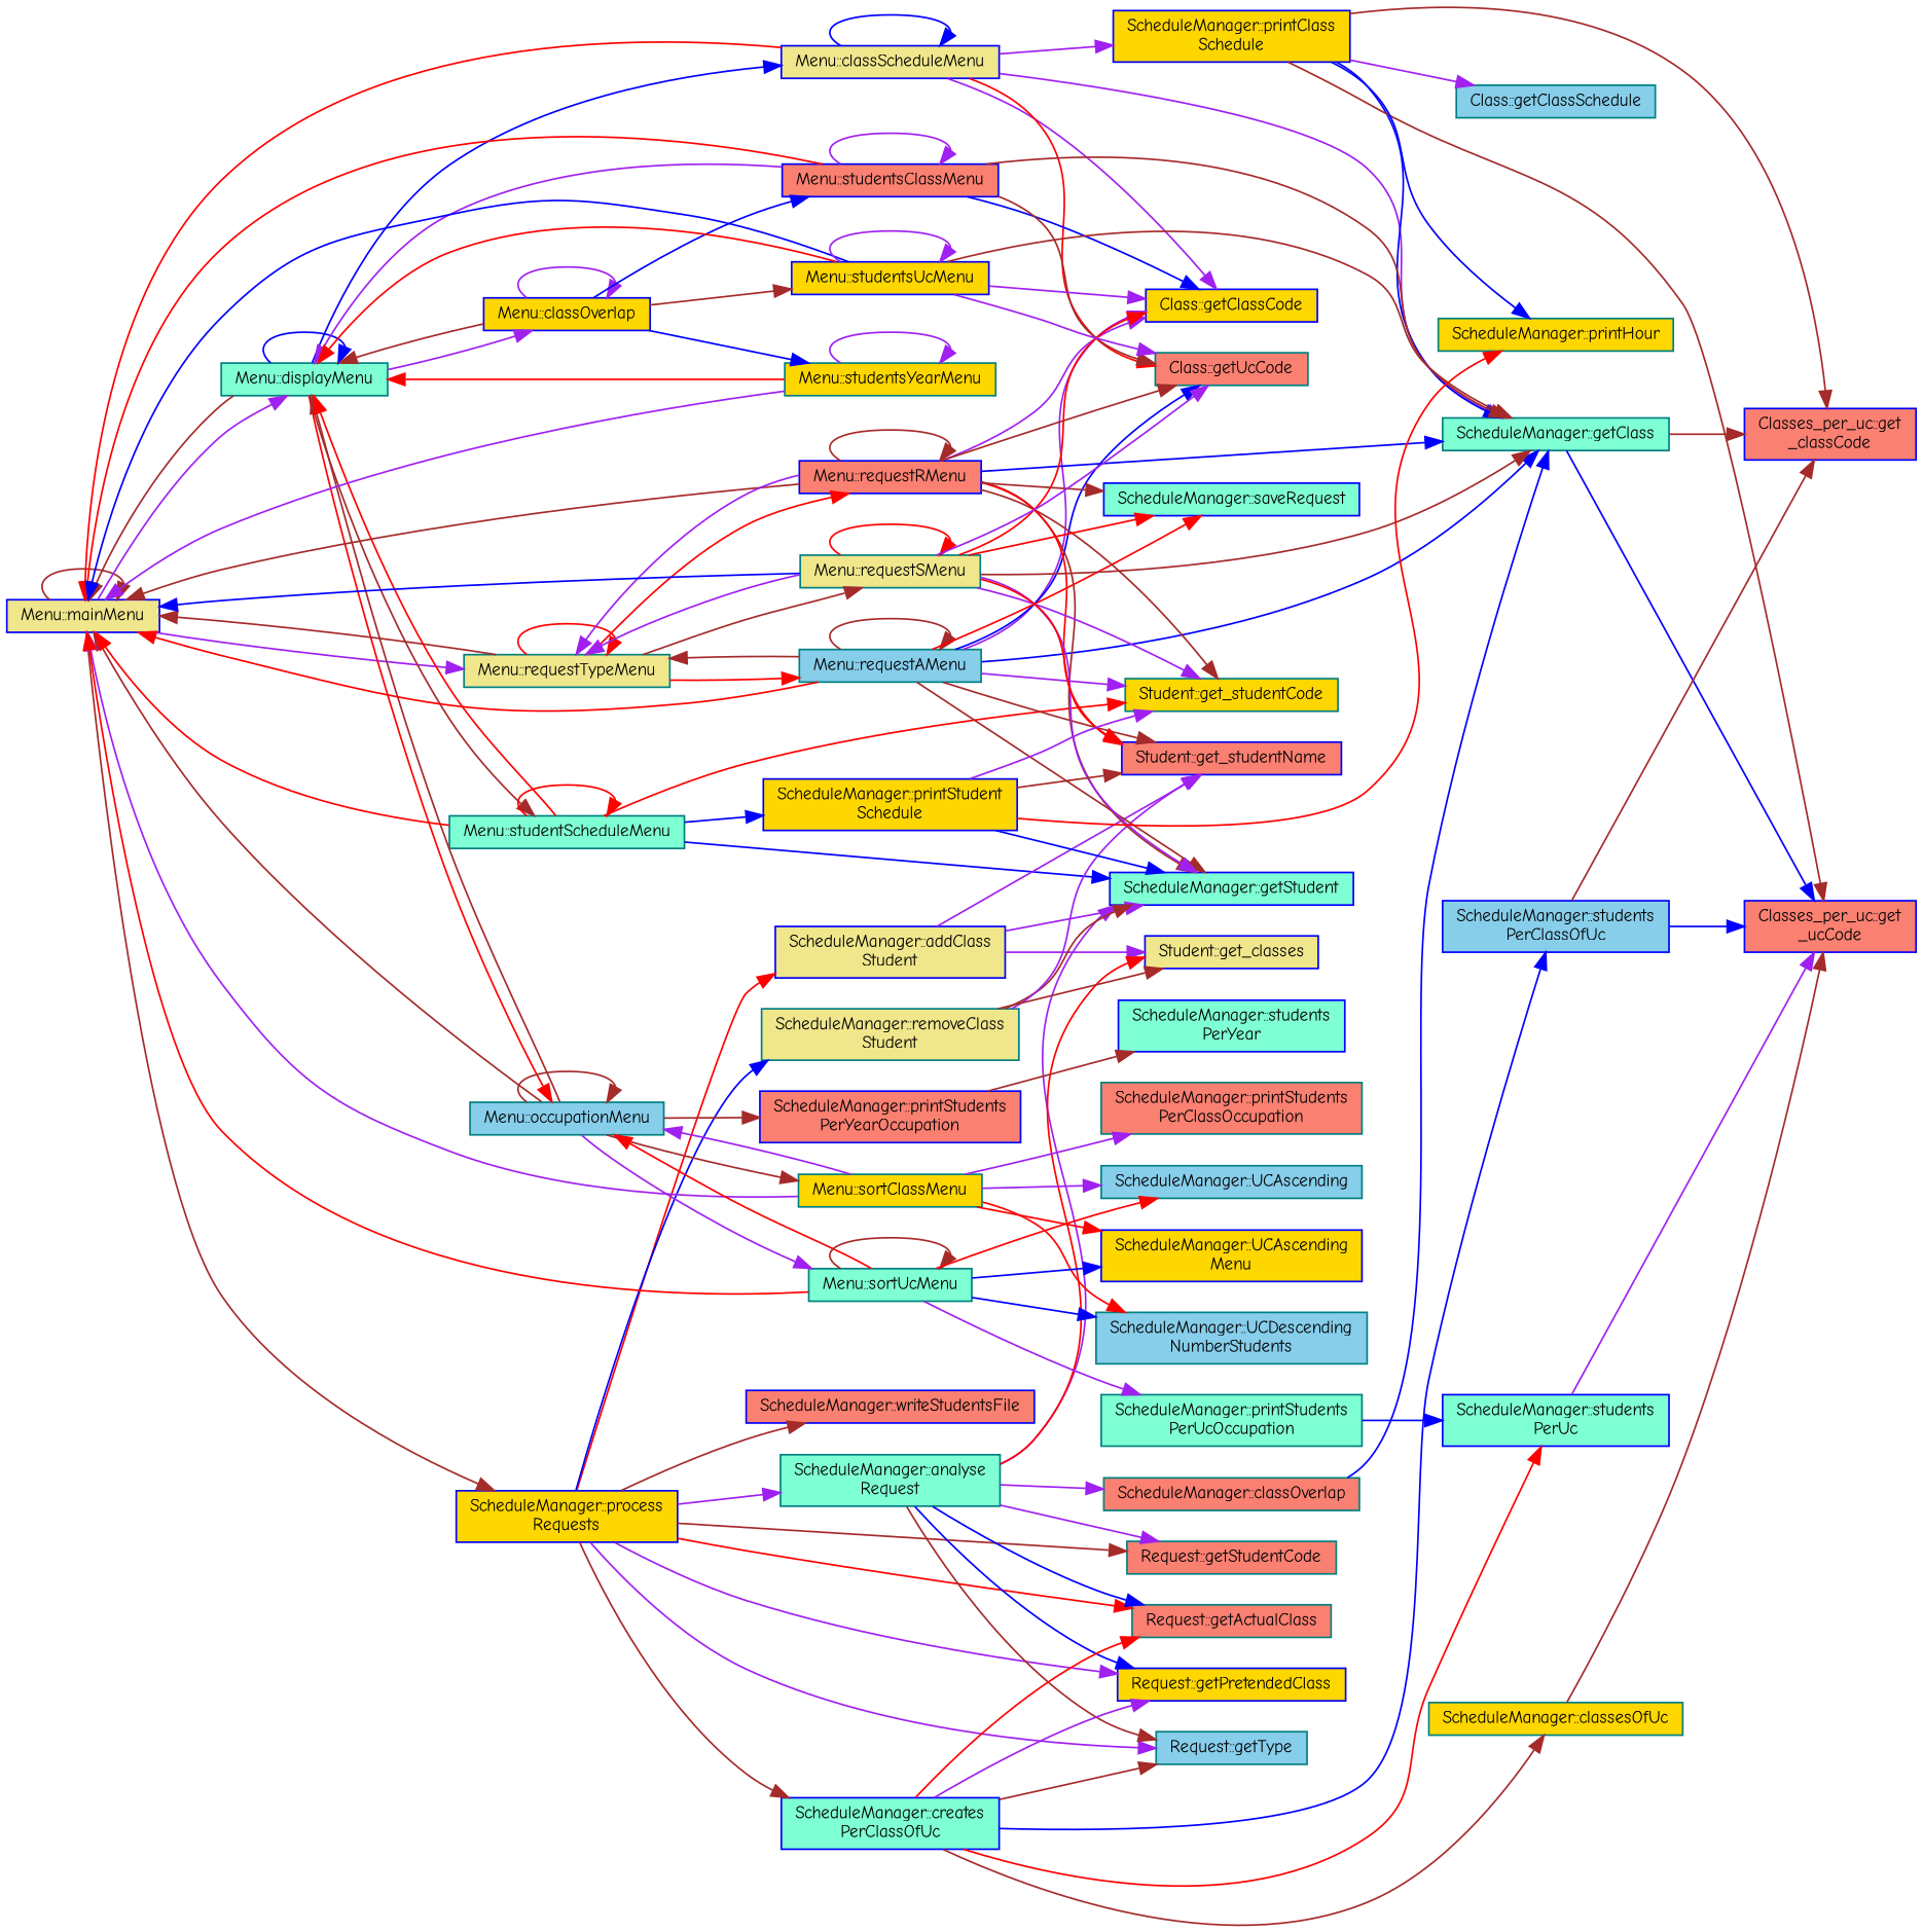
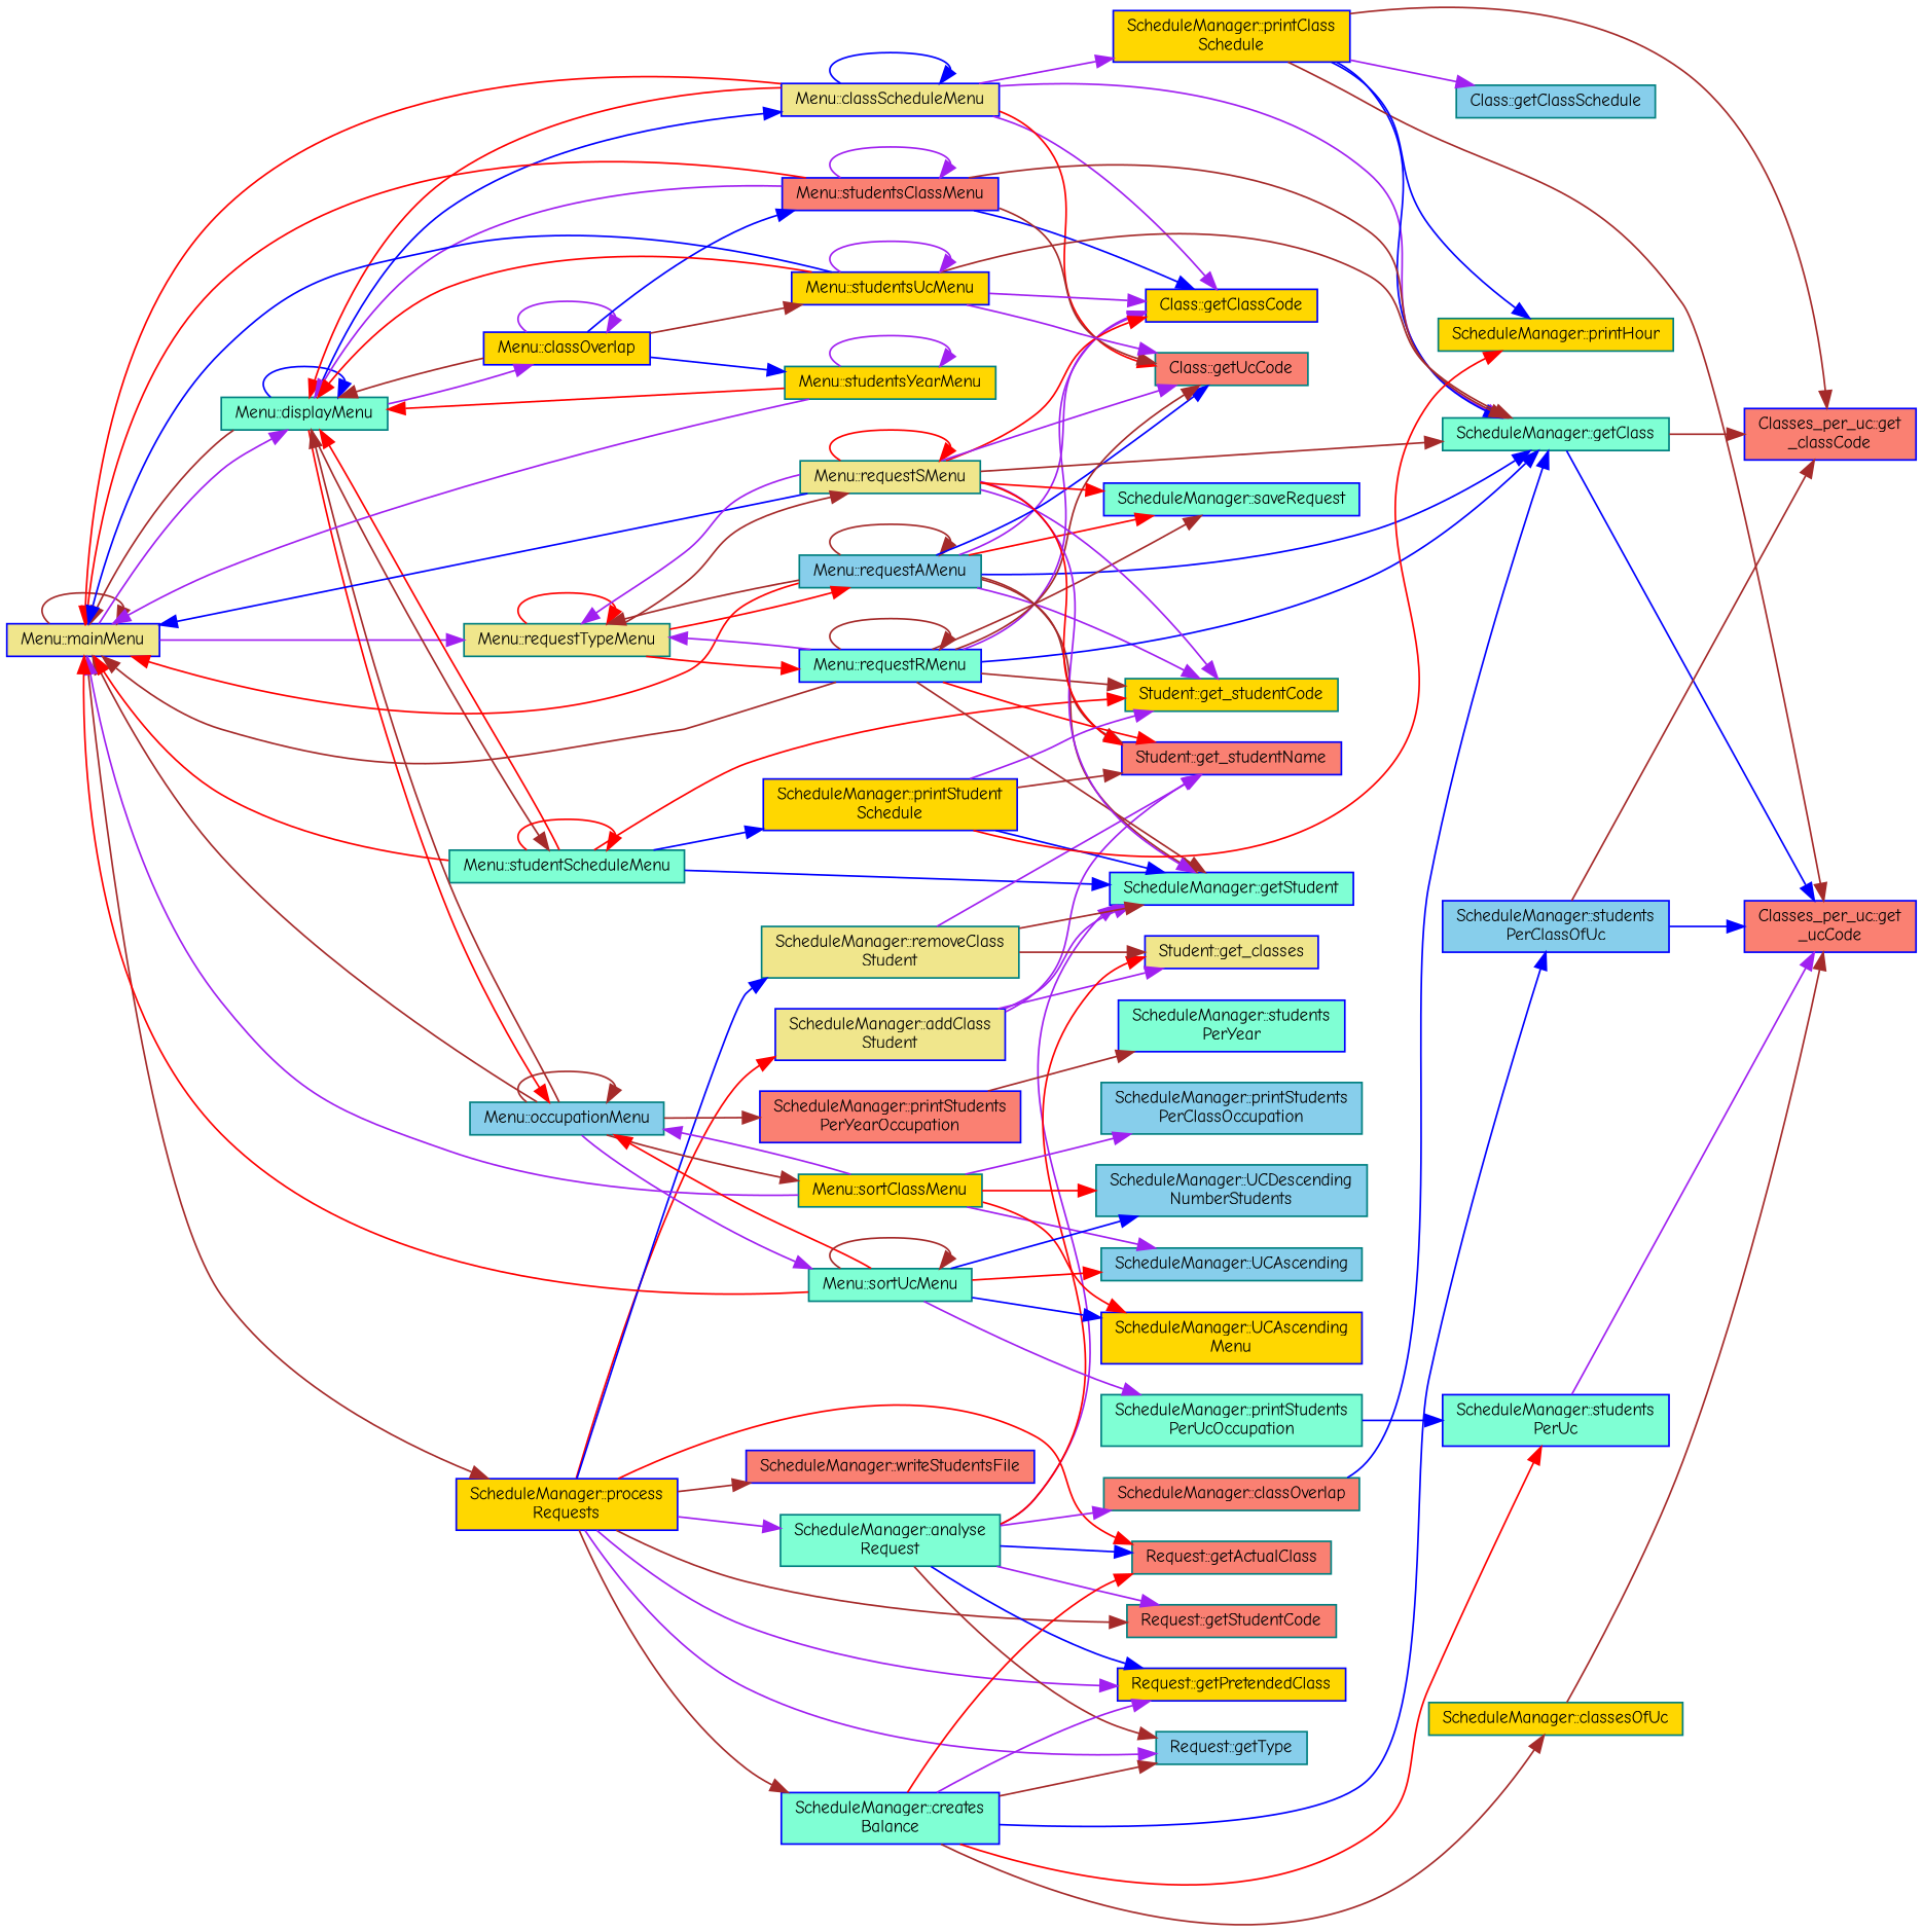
  digraph {
    fontname="Comic Neue"
    rankdir=LR
    node [color=blue fillcolor=gold fontname="Comic Neue" fontsize=10 shape=box style=filled]
    edge [color=brown fontname="Comic Neue" fontsize=10 labelfontname=Helvetica labelfontsize=10 style=solid]
    n1 [fillcolor=khaki fontcolor=black height=0.2 label="Menu::mainMenu" width=0.4]
    n2 [color=teal fillcolor=aquamarine height=0.2 label="Menu::displayMenu" width=0.4]
    n3 [height=0.2 label="ScheduleManager::process\lRequests" width=0.4]
    n4 [color=teal fillcolor=khaki height=0.2 label="Menu::requestTypeMenu" width=0.4]
    n5 [fillcolor=khaki height=0.2 label="Menu::classScheduleMenu" width=0.4]
    n6 [color=teal fillcolor=skyblue height=0.2 label="Menu::occupationMenu" width=0.4]
    n7 [height=0.2 label="Menu::classOverlap" width=0.4]
    n8 [color=teal fillcolor=aquamarine height=0.2 label="Menu::studentScheduleMenu" width=0.4]
    n9 [fillcolor=khaki height=0.2 label="ScheduleManager::addClass\lStudent" width=0.4]
    n10 [color=teal fillcolor=aquamarine height=0.2 label="ScheduleManager::analyse\lRequest" width=0.4]
    n11 [color=teal fillcolor=salmon height=0.2 label="Request::getActualClass" width=0.4]
    n12 [height=0.2 label="Request::getPretendedClass" width=0.4]
    n13 [color=teal fillcolor=salmon height=0.2 label="Request::getStudentCode" width=0.4]
    n14 [color=teal fillcolor=skyblue height=0.2 label="Request::getType" width=0.4]
-   n15 [fillcolor=aquamarine height=0.2 label="ScheduleManager::creates\lPerClassOfUc" width=0.4]
+   n15 [fillcolor=aquamarine height=0.2 label="ScheduleManager::creates\lBalance" width=0.4]
    n16 [color=teal fillcolor=khaki height=0.2 label="ScheduleManager::removeClass\lStudent" width=0.4]
    n17 [fillcolor=salmon height=0.2 label="ScheduleManager::writeStudentsFile" width=0.4]
    n18 [color=teal fillcolor=skyblue height=0.2 label="Menu::requestAMenu" width=0.4]
-   n19 [fillcolor=salmon height=0.2 label="Menu::requestRMenu" width=0.4]
+   n19 [fillcolor=aquamarine height=0.2 label="Menu::requestRMenu" width=0.4]
    n20 [color=teal fillcolor=khaki height=0.2 label="Menu::requestSMenu" width=0.4]
    n21 [color=teal fillcolor=aquamarine height=0.2 label="ScheduleManager::getClass" width=0.4]
    n22 [height=0.2 label="Class::getClassCode" width=0.4]
    n23 [color=teal fillcolor=salmon height=0.2 label="Class::getUcCode" width=0.4]
    n24 [height=0.2 label="ScheduleManager::printClass\lSchedule" width=0.4]
    n25 [fillcolor=salmon height=0.2 label="ScheduleManager::printStudents\lPerYearOccupation" width=0.4]
    n26 [color=teal height=0.2 label="Menu::sortClassMenu" width=0.4]
    n27 [color=teal fillcolor=aquamarine height=0.2 label="Menu::sortUcMenu" width=0.4]
    n28 [fillcolor=salmon height=0.2 label="Menu::studentsClassMenu" width=0.4]
    n29 [height=0.2 label="Menu::studentsUcMenu" width=0.4]
    n30 [color=teal height=0.2 label="Menu::studentsYearMenu" width=0.4]
    n31 [color=teal height=0.2 label="Student::get_studentCode" width=0.4]
    n32 [fillcolor=aquamarine height=0.2 label="ScheduleManager::getStudent" width=0.4]
    n33 [height=0.2 label="ScheduleManager::printStudent\lSchedule" width=0.4]
    n34 [fillcolor=salmon height=0.2 label="Classes_per_uc::get\l_classCode" width=0.4]
    n35 [fillcolor=salmon height=0.2 label="Classes_per_uc::get\l_ucCode" width=0.4]
    n36 [color=teal fillcolor=skyblue height=0.2 label="Class::getClassSchedule" width=0.4]
    n37 [color=teal height=0.2 label="ScheduleManager::printHour" width=0.4]
    n38 [fillcolor=aquamarine height=0.2 label="ScheduleManager::students\lPerYear" width=0.4]
-   n39 [color=teal fillcolor=salmon height=0.2 label="ScheduleManager::printStudents\lPerClassOccupation" width=0.4]
+   n39 [color=teal fillcolor=skyblue height=0.2 label="ScheduleManager::printStudents\lPerClassOccupation" width=0.4]
    n40 [color=teal fillcolor=skyblue height=0.2 label="ScheduleManager::UCAscending" width=0.4]
    n41 [height=0.2 label="ScheduleManager::UCAscending\lMenu" width=0.4]
    n42 [color=teal fillcolor=skyblue height=0.2 label="ScheduleManager::UCDescending\lNumberStudents" width=0.4]
    n43 [color=teal fillcolor=aquamarine height=0.2 label="ScheduleManager::printStudents\lPerUcOccupation" width=0.4]
    n44 [fillcolor=aquamarine height=0.2 label="ScheduleManager::students\lPerUc" width=0.4]
    n45 [fillcolor=salmon height=0.2 label="Student::get_studentName" width=0.4]
    n46 [fillcolor=khaki height=0.2 label="Student::get_classes" width=0.4]
    n47 [color=teal fillcolor=salmon height=0.2 label="ScheduleManager::classOverlap" width=0.4]
    n48 [color=teal height=0.2 label="ScheduleManager::classesOfUc" width=0.4]
    n49 [fillcolor=skyblue height=0.2 label="ScheduleManager::students\lPerClassOfUc" width=0.4]
    n50 [fillcolor=aquamarine height=0.2 label="ScheduleManager::saveRequest" width=0.4]
    n1 -> n1
    n1 -> n2 [color=purple]
    n1 -> n3
    n1 -> n4 [color=purple]
    n2 -> n1
    n2 -> n2 [color=blue]
    n2 -> n5 [color=blue]
    n2 -> n6 [color=red]
    n2 -> n7 [color=purple]
    n2 -> n8
    n3 -> n9 [color=red]
    n3 -> n10 [color=purple]
    n3 -> n11 [color=red]
    n3 -> n12 [color=purple]
    n3 -> n13
    n3 -> n14 [color=purple]
    n3 -> n15
    n3 -> n16 [color=blue]
    n3 -> n17
-   n4 -> n1
    n4 -> n4 [color=red]
    n4 -> n18 [color=red]
    n4 -> n19 [color=red]
    n4 -> n20
    n5 -> n1 [color=red]
+   n5 -> n2 [color=red]
    n5 -> n5 [color=blue]
    n5 -> n21 [color=purple]
    n5 -> n22 [color=purple]
    n5 -> n23 [color=red]
    n5 -> n24 [color=purple]
    n6 -> n1
    n6 -> n2
    n6 -> n6
    n6 -> n25
    n6 -> n26
    n6 -> n27 [color=purple]
    n7 -> n2
    n7 -> n7 [color=purple]
    n7 -> n28 [color=blue]
    n7 -> n29
    n7 -> n30 [color=blue]
    n8 -> n1 [color=red]
    n8 -> n2 [color=red]
    n8 -> n8 [color=red]
    n8 -> n31 [color=red]
    n8 -> n32 [color=blue]
    n8 -> n33 [color=blue]
    n9 -> n32 [color=purple]
    n9 -> n45 [color=purple]
    n9 -> n46 [color=purple]
    n10 -> n11 [color=blue]
    n10 -> n12 [color=blue]
    n10 -> n13 [color=purple]
    n10 -> n14
    n10 -> n32 [color=purple]
    n10 -> n46 [color=red]
    n10 -> n47 [color=purple]
    n15 -> n11 [color=red]
    n15 -> n12 [color=purple]
    n15 -> n14
    n15 -> n44 [color=red]
    n15 -> n48
    n15 -> n49 [color=blue]
    n16 -> n32
    n16 -> n45 [color=purple]
    n16 -> n46
    n18 -> n1 [color=red]
    n18 -> n4
    n18 -> n18
    n18 -> n21 [color=blue]
    n18 -> n22 [color=purple]
    n18 -> n23 [color=blue]
    n18 -> n31 [color=purple]
    n18 -> n32
    n18 -> n45
    n18 -> n50 [color=red]
    n19 -> n1
    n19 -> n4 [color=purple]
    n19 -> n19
    n19 -> n21 [color=blue]
    n19 -> n22 [color=purple]
    n19 -> n23
    n19 -> n31
    n19 -> n32
    n19 -> n45 [color=red]
    n19 -> n50
    n20 -> n1 [color=blue]
    n20 -> n4 [color=purple]
    n20 -> n20 [color=red]
    n20 -> n21
    n20 -> n22 [color=red]
    n20 -> n23 [color=purple]
    n20 -> n31 [color=purple]
    n20 -> n32 [color=purple]
    n20 -> n45 [color=red]
    n20 -> n50 [color=red]
    n21 -> n34
    n21 -> n35 [color=blue]
    n24 -> n21 [color=blue]
    n24 -> n34
    n24 -> n35
    n24 -> n36 [color=purple]
    n24 -> n37 [color=blue]
    n25 -> n38
    n26 -> n1 [color=purple]
    n26 -> n6 [color=purple]
    n26 -> n39 [color=purple]
    n26 -> n40 [color=purple]
    n26 -> n41 [color=red]
    n26 -> n42 [color=red]
    n27 -> n1 [color=red]
    n27 -> n6 [color=red]
    n27 -> n27
    n27 -> n40 [color=red]
    n27 -> n41 [color=blue]
    n27 -> n42 [color=blue]
    n27 -> n43 [color=purple]
    n28 -> n1 [color=red]
    n28 -> n2 [color=purple]
    n28 -> n21
    n28 -> n22 [color=blue]
    n28 -> n23
    n28 -> n28 [color=purple]
    n29 -> n1 [color=blue]
    n29 -> n2 [color=red]
    n29 -> n21
    n29 -> n22 [color=purple]
    n29 -> n23 [color=purple]
    n29 -> n29 [color=purple]
    n30 -> n1 [color=purple]
    n30 -> n2 [color=red]
    n30 -> n30 [color=purple]
    n33 -> n31 [color=purple]
    n33 -> n32 [color=blue]
    n33 -> n37 [color=red]
    n33 -> n45
    n43 -> n44 [color=blue]
    n44 -> n35 [color=purple]
    n47 -> n21 [color=blue]
    n48 -> n35
    n49 -> n34
    n49 -> n35 [color=blue]
  }
